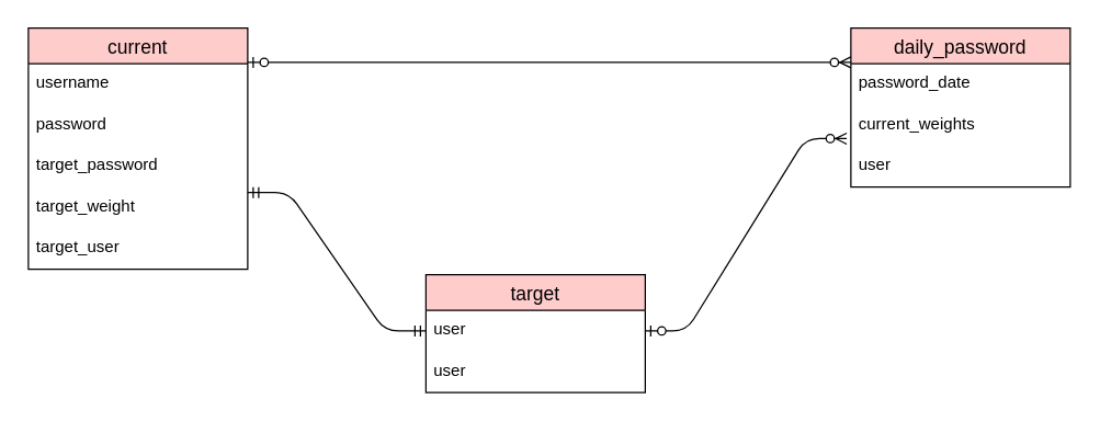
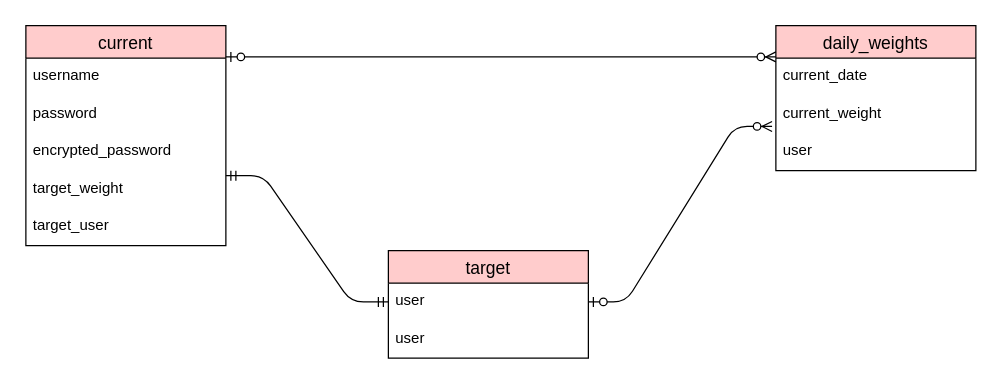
  <mxCell id="0" />
  <mxCell id="1" parent="0" />
  <mxCell id="2" value="current" style="swimlane;fontStyle=0;childLayout=stackLayout;horizontal=1;startSize=26;horizontalStack=0;resizeParent=1;resizeParentMax=0;resizeLast=0;collapsible=1;marginBottom=0;align=center;fontSize=14;fillColor=#FFCCCC;rounded=0;" parent="1" vertex="1"><mxGeometry x="20" y="20" width="160" height="176" as="geometry" /></mxCell>
  <mxCell id="3" value="username" style="text;strokeColor=none;fillColor=none;spacingLeft=4;spacingRight=4;overflow=hidden;rotatable=0;points=[[0,0.5],[1,0.5]];portConstraint=eastwest;fontSize=12;rounded=0;" parent="2" vertex="1"><mxGeometry y="26" width="160" height="30" as="geometry" /></mxCell>
  <mxCell id="4" value="password" style="text;strokeColor=none;fillColor=none;spacingLeft=4;spacingRight=4;overflow=hidden;rotatable=0;points=[[0,0.5],[1,0.5]];portConstraint=eastwest;fontSize=12;rounded=0;" parent="2" vertex="1"><mxGeometry y="56" width="160" height="30" as="geometry" /></mxCell>
- <mxCell id="5" value="target_password" style="text;strokeColor=none;fillColor=none;spacingLeft=4;spacingRight=4;overflow=hidden;rotatable=0;points=[[0,0.5],[1,0.5]];portConstraint=eastwest;fontSize=12;rounded=0;" parent="2" vertex="1"><mxGeometry y="86" width="160" height="30" as="geometry" /></mxCell>
+ <mxCell id="5" value="encrypted_password" style="text;strokeColor=none;fillColor=none;spacingLeft=4;spacingRight=4;overflow=hidden;rotatable=0;points=[[0,0.5],[1,0.5]];portConstraint=eastwest;fontSize=12;rounded=0;" parent="2" vertex="1"><mxGeometry y="86" width="160" height="30" as="geometry" /></mxCell>
  <mxCell id="6" value="target_weight" style="text;strokeColor=none;fillColor=none;spacingLeft=4;spacingRight=4;overflow=hidden;rotatable=0;points=[[0,0.5],[1,0.5]];portConstraint=eastwest;fontSize=12;rounded=0;" parent="2" vertex="1"><mxGeometry y="116" width="160" height="30" as="geometry" /></mxCell>
  <mxCell id="7" value="target_user" style="text;strokeColor=none;fillColor=none;spacingLeft=4;spacingRight=4;overflow=hidden;rotatable=0;points=[[0,0.5],[1,0.5]];portConstraint=eastwest;fontSize=12;rounded=0;" parent="2" vertex="1"><mxGeometry y="146" width="160" height="30" as="geometry" /></mxCell>
- <mxCell id="8" value="daily_password" style="swimlane;fontStyle=0;childLayout=stackLayout;horizontal=1;startSize=26;horizontalStack=0;resizeParent=1;resizeParentMax=0;resizeLast=0;collapsible=1;marginBottom=0;align=center;fontSize=14;fillColor=#FFCCCC;rounded=0;" parent="1" vertex="1"><mxGeometry x="620" y="20" width="160" height="116" as="geometry" /></mxCell>
- <mxCell id="9" value="password_date" style="text;strokeColor=none;fillColor=none;spacingLeft=4;spacingRight=4;overflow=hidden;rotatable=0;points=[[0,0.5],[1,0.5]];portConstraint=eastwest;fontSize=12;rounded=0;" parent="8" vertex="1"><mxGeometry y="26" width="160" height="30" as="geometry" /></mxCell>
- <mxCell id="10" value="current_weights" style="text;strokeColor=none;fillColor=none;spacingLeft=4;spacingRight=4;overflow=hidden;rotatable=0;points=[[0,0.5],[1,0.5]];portConstraint=eastwest;fontSize=12;rounded=0;" parent="8" vertex="1"><mxGeometry y="56" width="160" height="30" as="geometry" /></mxCell>
+ <mxCell id="8" value="daily_weights" style="swimlane;fontStyle=0;childLayout=stackLayout;horizontal=1;startSize=26;horizontalStack=0;resizeParent=1;resizeParentMax=0;resizeLast=0;collapsible=1;marginBottom=0;align=center;fontSize=14;fillColor=#FFCCCC;rounded=0;" parent="1" vertex="1"><mxGeometry x="620" y="20" width="160" height="116" as="geometry" /></mxCell>
+ <mxCell id="9" value="current_date" style="text;strokeColor=none;fillColor=none;spacingLeft=4;spacingRight=4;overflow=hidden;rotatable=0;points=[[0,0.5],[1,0.5]];portConstraint=eastwest;fontSize=12;rounded=0;" parent="8" vertex="1"><mxGeometry y="26" width="160" height="30" as="geometry" /></mxCell>
+ <mxCell id="10" value="current_weight" style="text;strokeColor=none;fillColor=none;spacingLeft=4;spacingRight=4;overflow=hidden;rotatable=0;points=[[0,0.5],[1,0.5]];portConstraint=eastwest;fontSize=12;rounded=0;" parent="8" vertex="1"><mxGeometry y="56" width="160" height="30" as="geometry" /></mxCell>
  <mxCell id="11" value="user" style="text;strokeColor=none;fillColor=none;spacingLeft=4;spacingRight=4;overflow=hidden;rotatable=0;points=[[0,0.5],[1,0.5]];portConstraint=eastwest;fontSize=12;rounded=0;" parent="8" vertex="1"><mxGeometry y="86" width="160" height="30" as="geometry" /></mxCell>
  <mxCell id="12" value="target" style="swimlane;fontStyle=0;childLayout=stackLayout;horizontal=1;startSize=26;horizontalStack=0;resizeParent=1;resizeParentMax=0;resizeLast=0;collapsible=1;marginBottom=0;align=center;fontSize=14;fillColor=#FFCCCC;rounded=0;" parent="1" vertex="1"><mxGeometry x="310" y="200" width="160" height="86" as="geometry" /></mxCell>
  <mxCell id="13" value="user" style="text;strokeColor=none;fillColor=none;spacingLeft=4;spacingRight=4;overflow=hidden;rotatable=0;points=[[0,0.5],[1,0.5]];portConstraint=eastwest;fontSize=12;rounded=0;" parent="12" vertex="1"><mxGeometry y="26" width="160" height="30" as="geometry" /></mxCell>
  <mxCell id="14" value="user" style="text;strokeColor=none;fillColor=none;spacingLeft=4;spacingRight=4;overflow=hidden;rotatable=0;points=[[0,0.5],[1,0.5]];portConstraint=eastwest;fontSize=12;rounded=0;" parent="12" vertex="1"><mxGeometry y="56" width="160" height="30" as="geometry" /></mxCell>
  <mxCell id="15" value="" style="edgeStyle=entityRelationEdgeStyle;fontSize=12;html=1;endArrow=ERzeroToMany;startArrow=ERzeroToOne;rounded=1;strokeColor=default;" parent="1" edge="1"><mxGeometry width="100" height="100" relative="1" as="geometry"><mxPoint x="180" y="45" as="sourcePoint" /><mxPoint x="620" y="45" as="targetPoint" /></mxGeometry></mxCell>
  <mxCell id="16" value="" style="edgeStyle=entityRelationEdgeStyle;fontSize=12;html=1;endArrow=ERzeroToMany;startArrow=ERzeroToOne;rounded=1;strokeColor=default;entryX=-0.019;entryY=0.822;entryDx=0;entryDy=0;exitX=1;exitY=0.5;exitDx=0;exitDy=0;entryPerimeter=0;" parent="1" target="10" edge="1"><mxGeometry width="100" height="100" relative="1" as="geometry"><mxPoint x="470" y="241" as="sourcePoint" /><mxPoint x="617.6" y="139.66" as="targetPoint" /></mxGeometry></mxCell>
  <mxCell id="17" value="" style="edgeStyle=entityRelationEdgeStyle;fontSize=12;html=1;endArrow=ERmandOne;startArrow=ERmandOne;entryX=0;entryY=0.5;entryDx=0;entryDy=0;" parent="1" edge="1"><mxGeometry width="100" height="100" relative="1" as="geometry"><mxPoint x="180" y="140" as="sourcePoint" /><mxPoint x="310" y="241" as="targetPoint" /></mxGeometry></mxCell>
